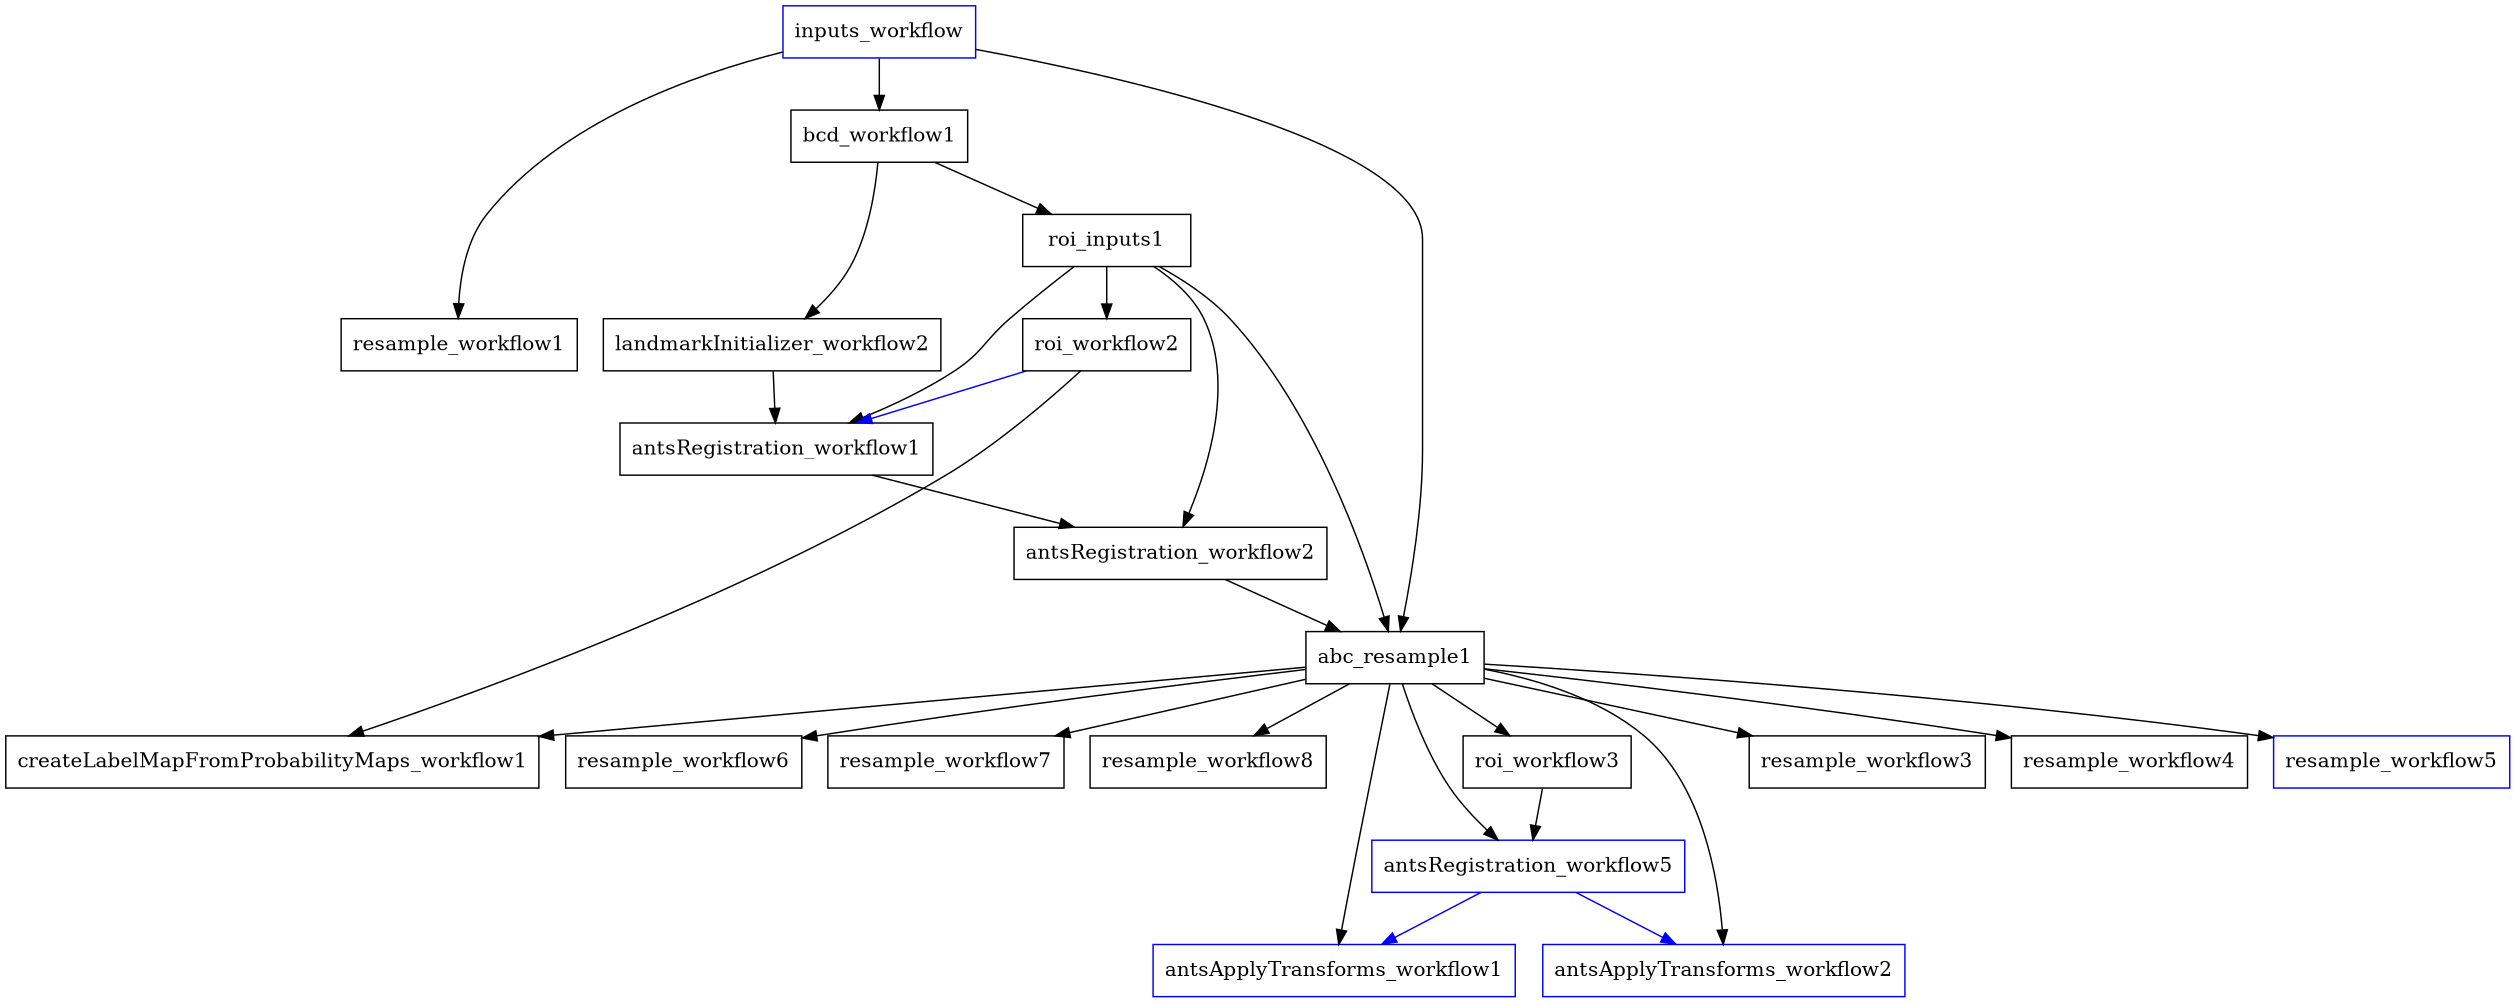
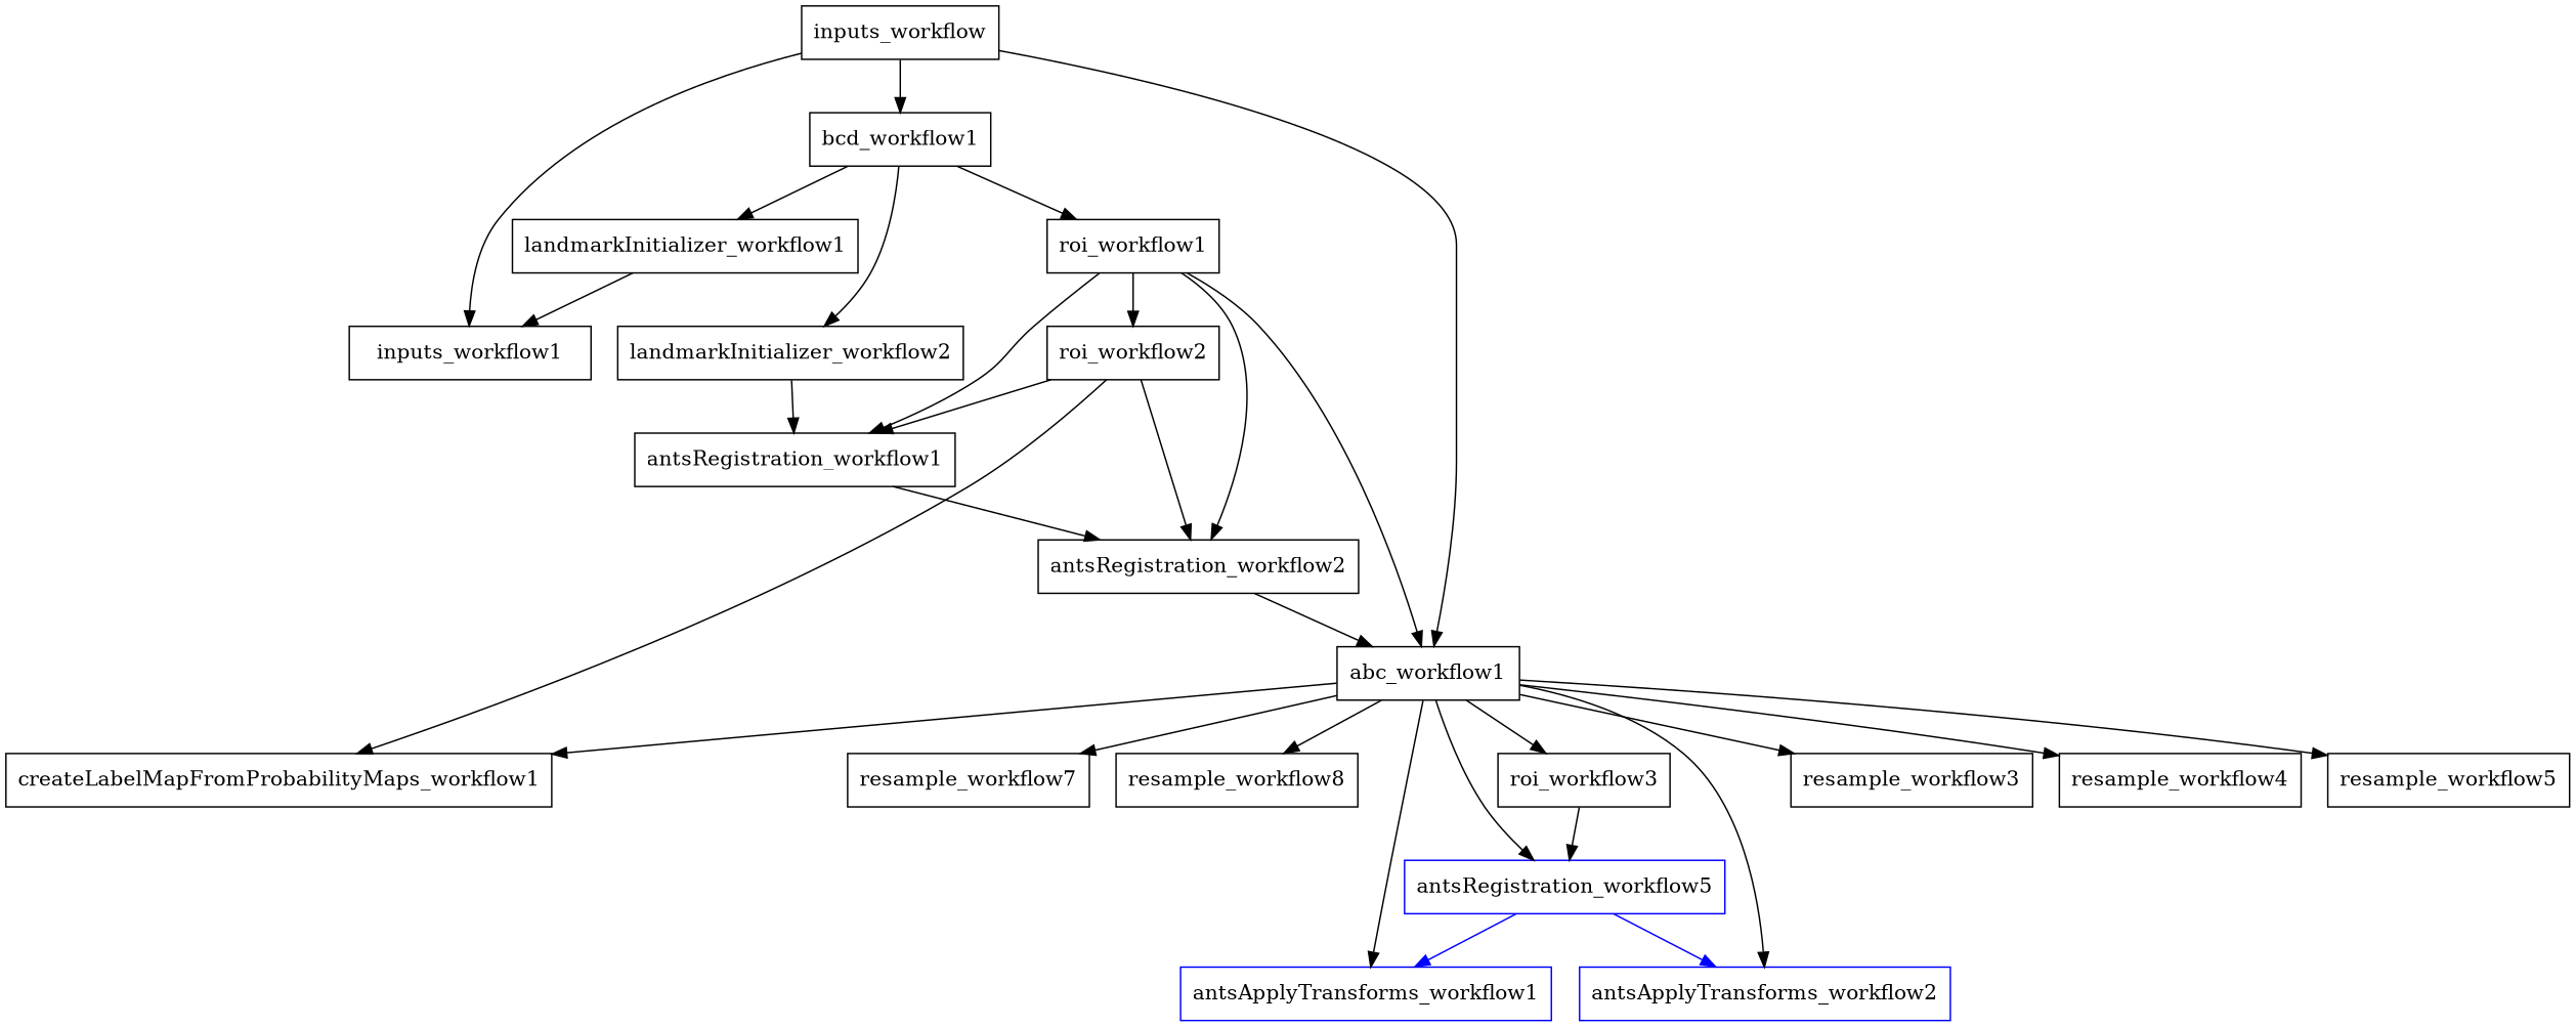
  digraph {
    node [shape=box]
-   inputs_workflow [color=blue]
+   inputs_workflow
    bcd_workflow1
-   resample_workflow1
-   abc_workflow1 [label=abc_resample1]
-   roi_workflow1 [label=roi_inputs1]
+   resample_workflow1 [label=inputs_workflow1]
+   abc_workflow1
+   roi_workflow1
+   landmarkInitializer_workflow1
    landmarkInitializer_workflow2
    createLabelMapFromProbabilityMaps_workflow1
    resample_workflow3
    resample_workflow4
-   resample_workflow5 [color=blue]
-   resample_workflow6
+   resample_workflow5
    resample_workflow7
    resample_workflow8
    roi_workflow3
    n16 [color=blue label=antsRegistration_workflow5]
    antsApplyTransforms_workflow1 [color=blue]
    antsApplyTransforms_workflow2 [color=blue]
    roi_workflow2
    antsRegistration_workflow1
    antsRegistration_workflow2
    inputs_workflow -> bcd_workflow1
    inputs_workflow -> resample_workflow1
    inputs_workflow -> abc_workflow1
    bcd_workflow1 -> roi_workflow1
+   bcd_workflow1 -> landmarkInitializer_workflow1
    bcd_workflow1 -> landmarkInitializer_workflow2
    abc_workflow1 -> createLabelMapFromProbabilityMaps_workflow1
    abc_workflow1 -> resample_workflow3
    abc_workflow1 -> resample_workflow4
    abc_workflow1 -> resample_workflow5
-   abc_workflow1 -> resample_workflow6
    abc_workflow1 -> resample_workflow7
    abc_workflow1 -> resample_workflow8
    abc_workflow1 -> roi_workflow3
    abc_workflow1 -> n16
    abc_workflow1 -> antsApplyTransforms_workflow1
    abc_workflow1 -> antsApplyTransforms_workflow2
    roi_workflow1 -> abc_workflow1
    roi_workflow1 -> roi_workflow2
    roi_workflow1 -> antsRegistration_workflow1
    roi_workflow1 -> antsRegistration_workflow2
+   landmarkInitializer_workflow1 -> resample_workflow1
    landmarkInitializer_workflow2 -> antsRegistration_workflow1
    roi_workflow3 -> n16
    n16 -> antsApplyTransforms_workflow1 [color=blue]
    n16 -> antsApplyTransforms_workflow2 [color=blue]
    roi_workflow2 -> createLabelMapFromProbabilityMaps_workflow1
-   roi_workflow2 -> antsRegistration_workflow1 [color=blue]
+   roi_workflow2 -> antsRegistration_workflow1
+   roi_workflow2 -> antsRegistration_workflow2
    antsRegistration_workflow1 -> antsRegistration_workflow2
    antsRegistration_workflow2 -> abc_workflow1
  }
